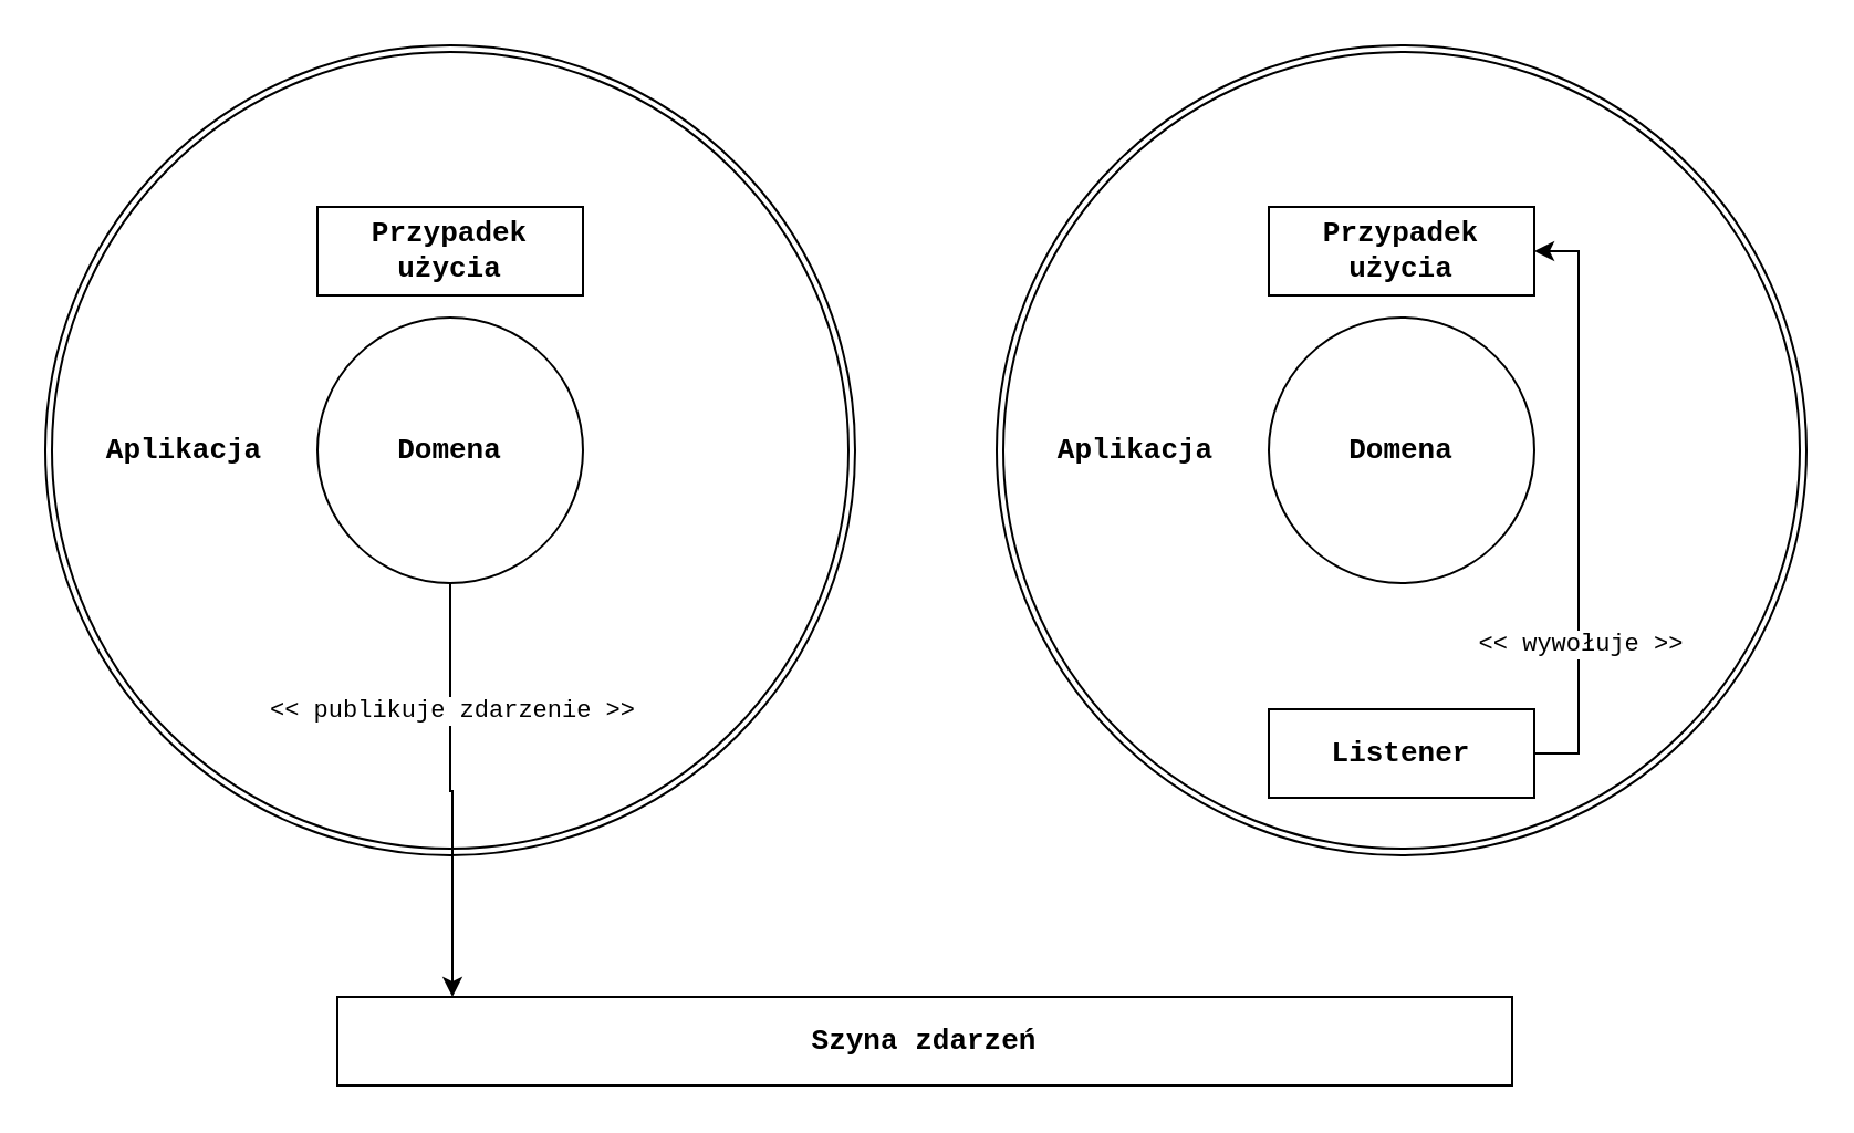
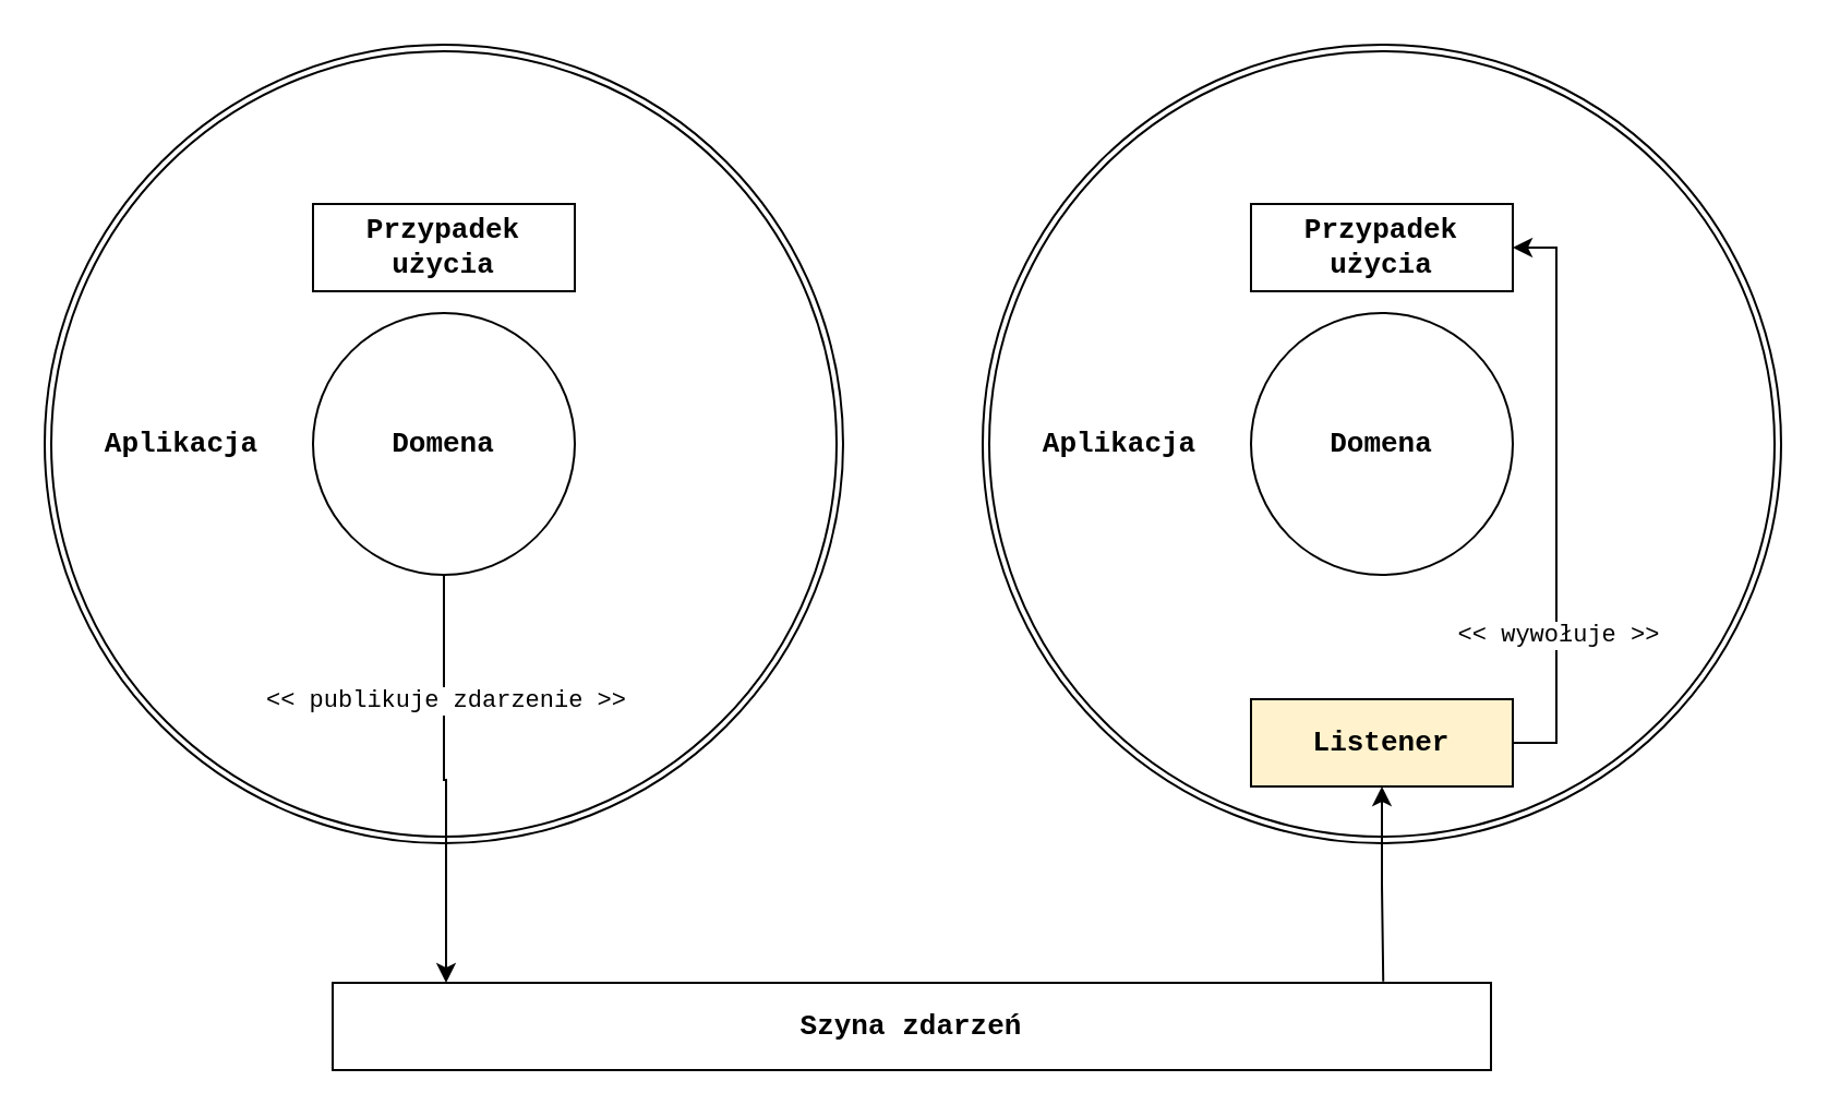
  <mxCell id="0" />
  <mxCell id="1" parent="0" />
  <mxCell id="2" value="" style="ellipse;whiteSpace=wrap;html=1;aspect=fixed;perimeterSpacing=1;" parent="1" vertex="1"><mxGeometry x="20" y="20" width="366" height="366" as="geometry" /></mxCell>
  <mxCell id="3" value="" style="ellipse;whiteSpace=wrap;html=1;aspect=fixed;perimeterSpacing=1;" parent="1" vertex="1"><mxGeometry x="450" y="20" width="366" height="366" as="geometry" /></mxCell>
  <mxCell id="4" value="" style="ellipse;whiteSpace=wrap;html=1;aspect=fixed;" parent="1" vertex="1"><mxGeometry x="23" y="23" width="360" height="360" as="geometry" /></mxCell>
  <mxCell id="5" value="" style="ellipse;whiteSpace=wrap;html=1;aspect=fixed;perimeterSpacing=1;" parent="1" vertex="1"><mxGeometry x="453" y="23" width="360" height="360" as="geometry" /></mxCell>
  <mxCell id="6" style="edgeStyle=orthogonalEdgeStyle;rounded=0;orthogonalLoop=1;jettySize=auto;html=1;exitX=0.5;exitY=1;exitDx=0;exitDy=0;fontFamily=Courier New;fontSize=11;endArrow=classic;endFill=1;" parent="1" source="8" edge="1"><mxGeometry relative="1" as="geometry"><mxPoint x="204" y="450" as="targetPoint" /><Array as="points"><mxPoint x="203" y="357" /><mxPoint x="204" y="357" /></Array></mxGeometry></mxCell>
  <mxCell id="7" value="&amp;lt;&amp;lt; publikuje zdarzenie &amp;gt;&amp;gt;" style="edgeLabel;html=1;align=center;verticalAlign=middle;resizable=0;points=[];fontSize=11;fontFamily=Courier New;" parent="6" vertex="1" connectable="0"><mxGeometry x="0.062" y="-3" relative="1" as="geometry"><mxPoint x="2" y="-42" as="offset" /></mxGeometry></mxCell>
  <mxCell id="8" value="" style="ellipse;whiteSpace=wrap;html=1;aspect=fixed;" parent="1" vertex="1"><mxGeometry x="143" y="143" width="120" height="120" as="geometry" /></mxCell>
  <mxCell id="9" value="" style="ellipse;whiteSpace=wrap;html=1;aspect=fixed;" parent="1" vertex="1"><mxGeometry x="573" y="143" width="120" height="120" as="geometry" /></mxCell>
  <mxCell id="10" value="&lt;font style=&quot;font-size: 13px&quot; face=&quot;Courier New&quot;&gt;&lt;b&gt;Przypadek użycia&lt;br&gt;&lt;/b&gt;&lt;/font&gt;" style="rounded=0;whiteSpace=wrap;html=1;fontStyle=0" parent="1" vertex="1"><mxGeometry x="143" y="93" width="120" height="40" as="geometry" /></mxCell>
  <mxCell id="11" value="&lt;font style=&quot;font-size: 13px&quot; face=&quot;Courier New&quot;&gt;&lt;b&gt;Przypadek użycia&lt;br&gt;&lt;/b&gt;&lt;/font&gt;" style="rounded=0;whiteSpace=wrap;html=1;fontStyle=0" parent="1" vertex="1"><mxGeometry x="573" y="93" width="120" height="40" as="geometry" /></mxCell>
+ <mxCell id="12" style="edgeStyle=orthogonalEdgeStyle;rounded=0;orthogonalLoop=1;jettySize=auto;html=1;exitX=0.5;exitY=1;exitDx=0;exitDy=0;entryX=0.907;entryY=-0.017;entryDx=0;entryDy=0;entryPerimeter=0;fontFamily=Courier New;fontSize=11;endArrow=none;endFill=0;startArrow=classic;startFill=1;" parent="1" source="15" target="20" edge="1"><mxGeometry relative="1" as="geometry" /></mxCell>
  <mxCell id="13" style="edgeStyle=orthogonalEdgeStyle;rounded=0;orthogonalLoop=1;jettySize=auto;html=1;exitX=1;exitY=0.5;exitDx=0;exitDy=0;entryX=1;entryY=0.5;entryDx=0;entryDy=0;fontFamily=Courier New;fontSize=11;startArrow=none;startFill=0;endArrow=classic;endFill=1;" parent="1" source="15" target="11" edge="1"><mxGeometry relative="1" as="geometry" /></mxCell>
  <mxCell id="14" value="&amp;lt;&amp;lt; wywołuje &amp;gt;&amp;gt;" style="edgeLabel;html=1;align=center;verticalAlign=middle;resizable=0;points=[];fontSize=11;fontFamily=Courier New;" parent="13" vertex="1" connectable="0"><mxGeometry x="-0.252" relative="1" as="geometry"><mxPoint y="30" as="offset" /></mxGeometry></mxCell>
- <mxCell id="15" value="&lt;span&gt;&lt;font style=&quot;font-size: 13px&quot; face=&quot;Courier New&quot;&gt;Listener&lt;br&gt;&lt;/font&gt;&lt;/span&gt;" style="rounded=0;whiteSpace=wrap;html=1;fontStyle=1" parent="1" vertex="1"><mxGeometry x="573" y="320" width="120" height="40" as="geometry" /></mxCell>
+ <mxCell id="15" value="&lt;span&gt;&lt;font style=&quot;font-size: 13px&quot; face=&quot;Courier New&quot;&gt;Listener&lt;br&gt;&lt;/font&gt;&lt;/span&gt;" style="rounded=0;whiteSpace=wrap;html=1;fontStyle=1;fillColor=#fff2cc;" parent="1" vertex="1"><mxGeometry x="573" y="320" width="120" height="40" as="geometry" /></mxCell>
  <mxCell id="16" value="&lt;font style=&quot;font-size: 13px&quot; face=&quot;Courier New&quot;&gt;&lt;b&gt;Aplikacja&lt;/b&gt;&lt;/font&gt;" style="text;html=1;strokeColor=none;fillColor=none;align=center;verticalAlign=middle;whiteSpace=wrap;rounded=0;" parent="1" vertex="1"><mxGeometry x="63" y="193" width="40" height="20" as="geometry" /></mxCell>
  <mxCell id="17" value="Aplikacja" style="text;html=1;strokeColor=none;fillColor=none;align=center;verticalAlign=middle;whiteSpace=wrap;rounded=0;fontSize=13;fontFamily=Courier New;fontStyle=1" parent="1" vertex="1"><mxGeometry x="493" y="193" width="40" height="20" as="geometry" /></mxCell>
  <mxCell id="18" value="Domena" style="text;html=1;strokeColor=none;fillColor=none;align=center;verticalAlign=middle;whiteSpace=wrap;rounded=0;fontSize=13;fontFamily=Courier New;fontStyle=1" parent="1" vertex="1"><mxGeometry x="613" y="193" width="40" height="20" as="geometry" /></mxCell>
  <mxCell id="19" value="&lt;font style=&quot;font-size: 13px&quot; face=&quot;Courier New&quot;&gt;&lt;b&gt;Domena&lt;/b&gt;&lt;/font&gt;" style="text;html=1;strokeColor=none;fillColor=none;align=center;verticalAlign=middle;whiteSpace=wrap;rounded=0;" parent="1" vertex="1"><mxGeometry x="183" y="193" width="40" height="20" as="geometry" /></mxCell>
  <mxCell id="20" value="&lt;font style=&quot;font-size: 13px&quot; face=&quot;Courier New&quot;&gt;&lt;b&gt;Szyna zdarzeń&lt;br&gt;&lt;/b&gt;&lt;/font&gt;" style="rounded=0;whiteSpace=wrap;html=1;fontStyle=0" parent="1" vertex="1"><mxGeometry x="152" y="450" width="531" height="40" as="geometry" /></mxCell>
